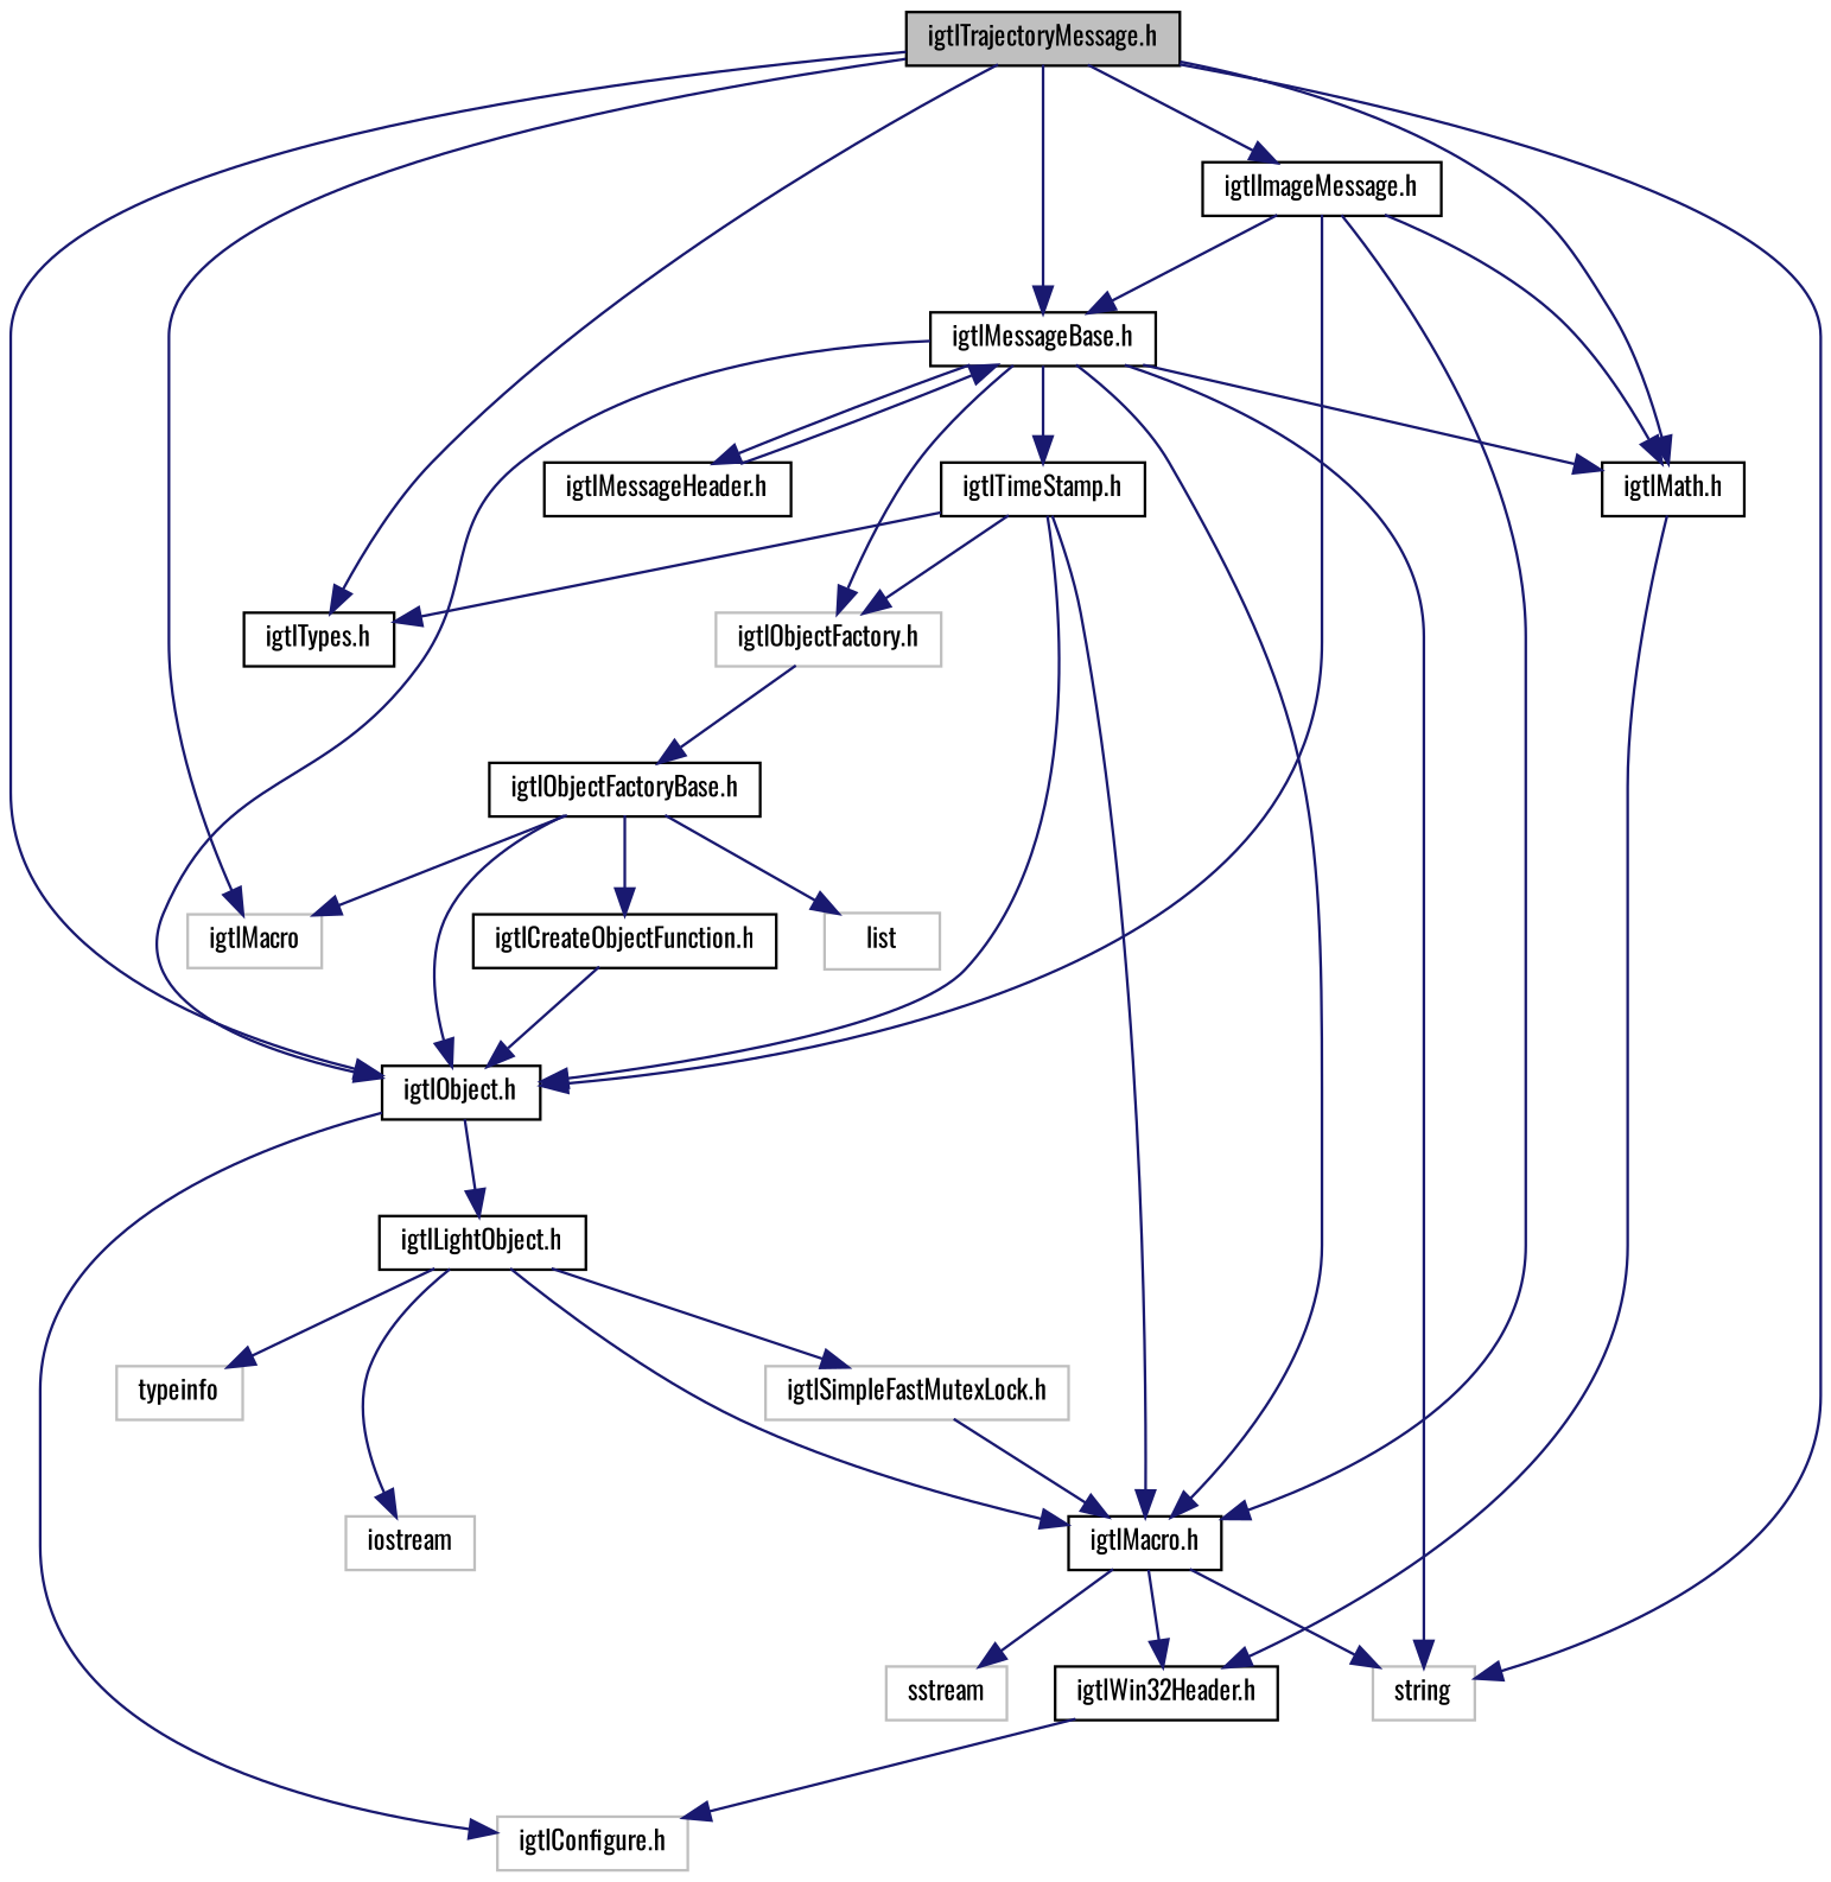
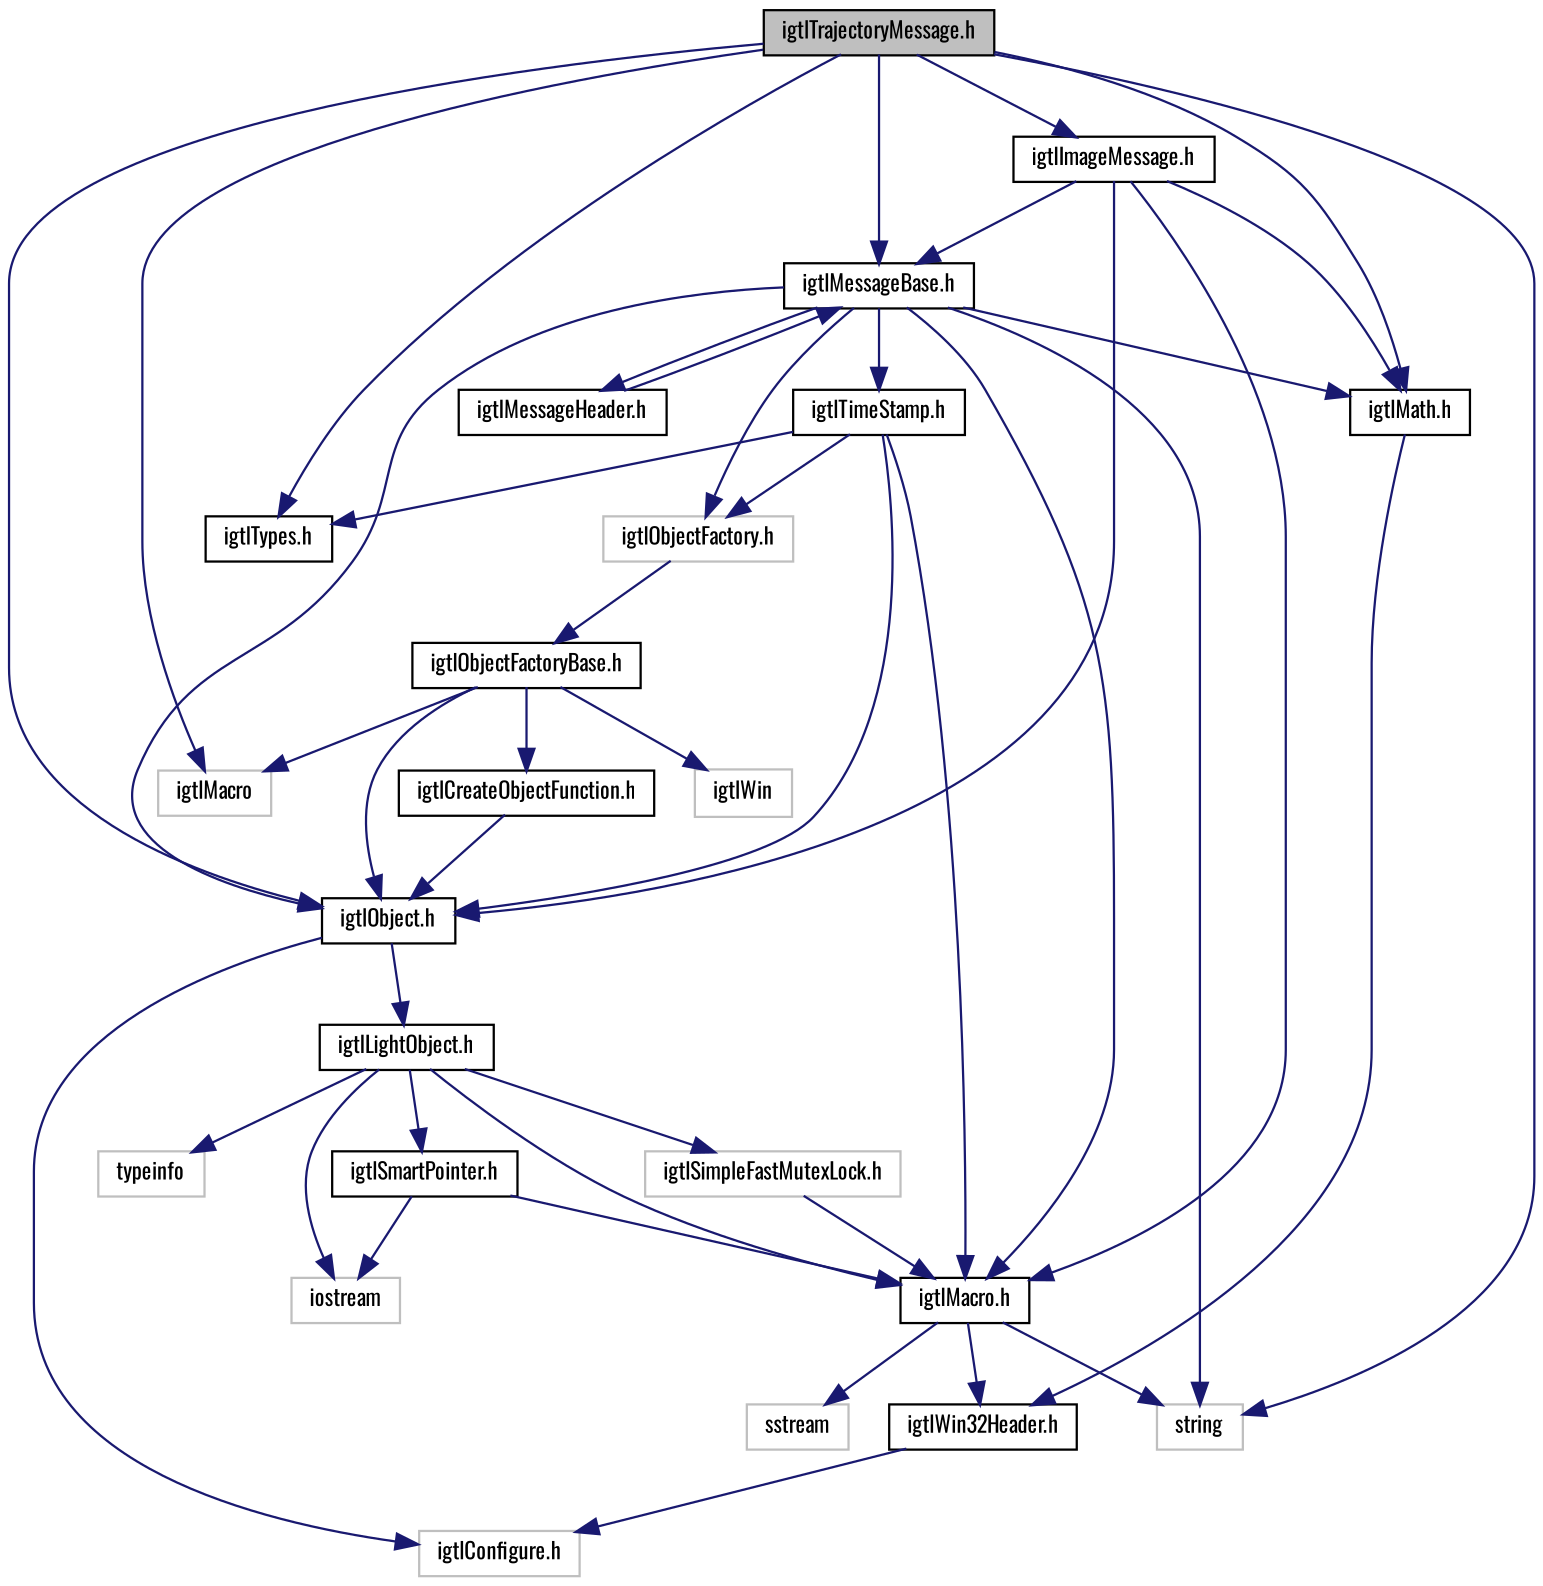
  digraph {
    fontname=Oswald
    node [color=black fillcolor=white fontname=Oswald fontsize=10 shape=record style=filled]
    edge [color=midnightblue fontname=Oswald fontsize=10 labelfontname=Helvetica labelfontsize=10 style=solid]
    n1 [fillcolor=grey75 fontcolor=black height=0.2 label="igtlTrajectoryMessage.h" width=0.4]
    n2 [color=grey75 height=0.2 label=igtlMacro width=0.4]
    n3 [color=grey75 height=0.2 label=string width=0.4]
    n4 [height=0.2 label="igtlObject.h" width=0.4]
    n5 [height=0.2 label="igtlMath.h" width=0.4]
    n6 [height=0.2 label="igtlMessageBase.h" width=0.4]
    n7 [height=0.2 label="igtlTypes.h" width=0.4]
    n8 [height=0.2 label="igtlImageMessage.h" width=0.4]
    n9 [height=0.2 label="igtlLightObject.h" width=0.4]
    n10 [color=grey75 height=0.2 label="igtlConfigure.h" width=0.4]
    n11 [height=0.2 label="igtlWin32Header.h" width=0.4]
    n12 [height=0.2 label="igtlMacro.h" width=0.4]
    n13 [color=grey75 height=0.2 label="igtlObjectFactory.h" width=0.4]
    n14 [height=0.2 label="igtlTimeStamp.h" width=0.4]
    n15 [height=0.2 label="igtlMessageHeader.h" width=0.4]
+   n16 [height=0.2 label="igtlSmartPointer.h" width=0.4]
    n17 [color=grey75 height=0.2 label=iostream width=0.4]
    n18 [color=grey75 height=0.2 label="igtlSimpleFastMutexLock.h" width=0.4]
    n19 [color=grey75 height=0.2 label=typeinfo width=0.4]
    n20 [color=grey75 height=0.2 label=sstream width=0.4]
    n21 [height=0.2 label="igtlObjectFactoryBase.h" width=0.4]
    n22 [height=0.2 label="igtlCreateObjectFunction.h" width=0.4]
-   n23 [color=grey75 height=0.2 label=list width=0.4]
+   n23 [color=grey75 height=0.2 label=igtlWin width=0.4]
    n1 -> n2
    n1 -> n3
    n1 -> n4
    n1 -> n5
    n1 -> n6
    n1 -> n7
    n1 -> n8
    n4 -> n9
    n4 -> n10
    n5 -> n11
    n6 -> n3
    n6 -> n4
    n6 -> n5
    n6 -> n12
    n6 -> n13
    n6 -> n14
    n6 -> n15
    n8 -> n4
    n8 -> n5
    n8 -> n6
    n8 -> n12
    n9 -> n12
+   n9 -> n16
    n9 -> n17
    n9 -> n18
    n9 -> n19
    n11 -> n10
    n12 -> n3
    n12 -> n11
    n12 -> n20
    n13 -> n21
    n14 -> n4
    n14 -> n7
    n14 -> n12
    n14 -> n13
    n15 -> n6
+   n16 -> n12
+   n16 -> n17
    n18 -> n12
    n21 -> n2
    n21 -> n4
    n21 -> n22
    n21 -> n23
    n22 -> n4
  }
